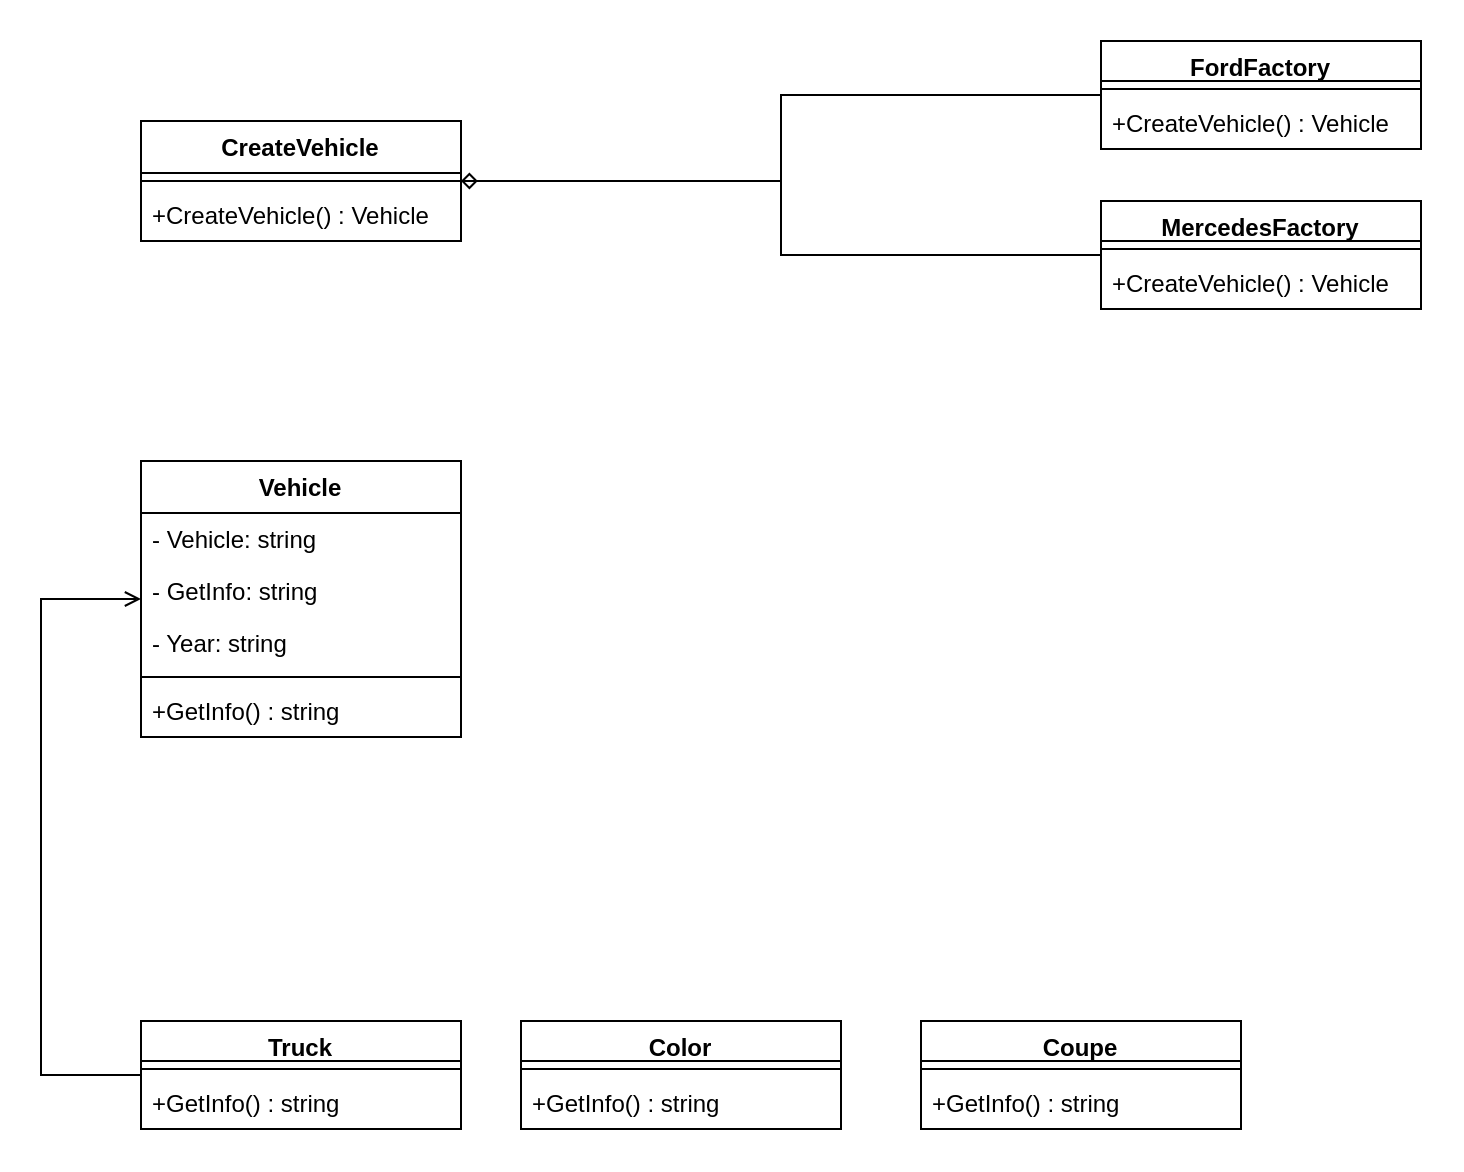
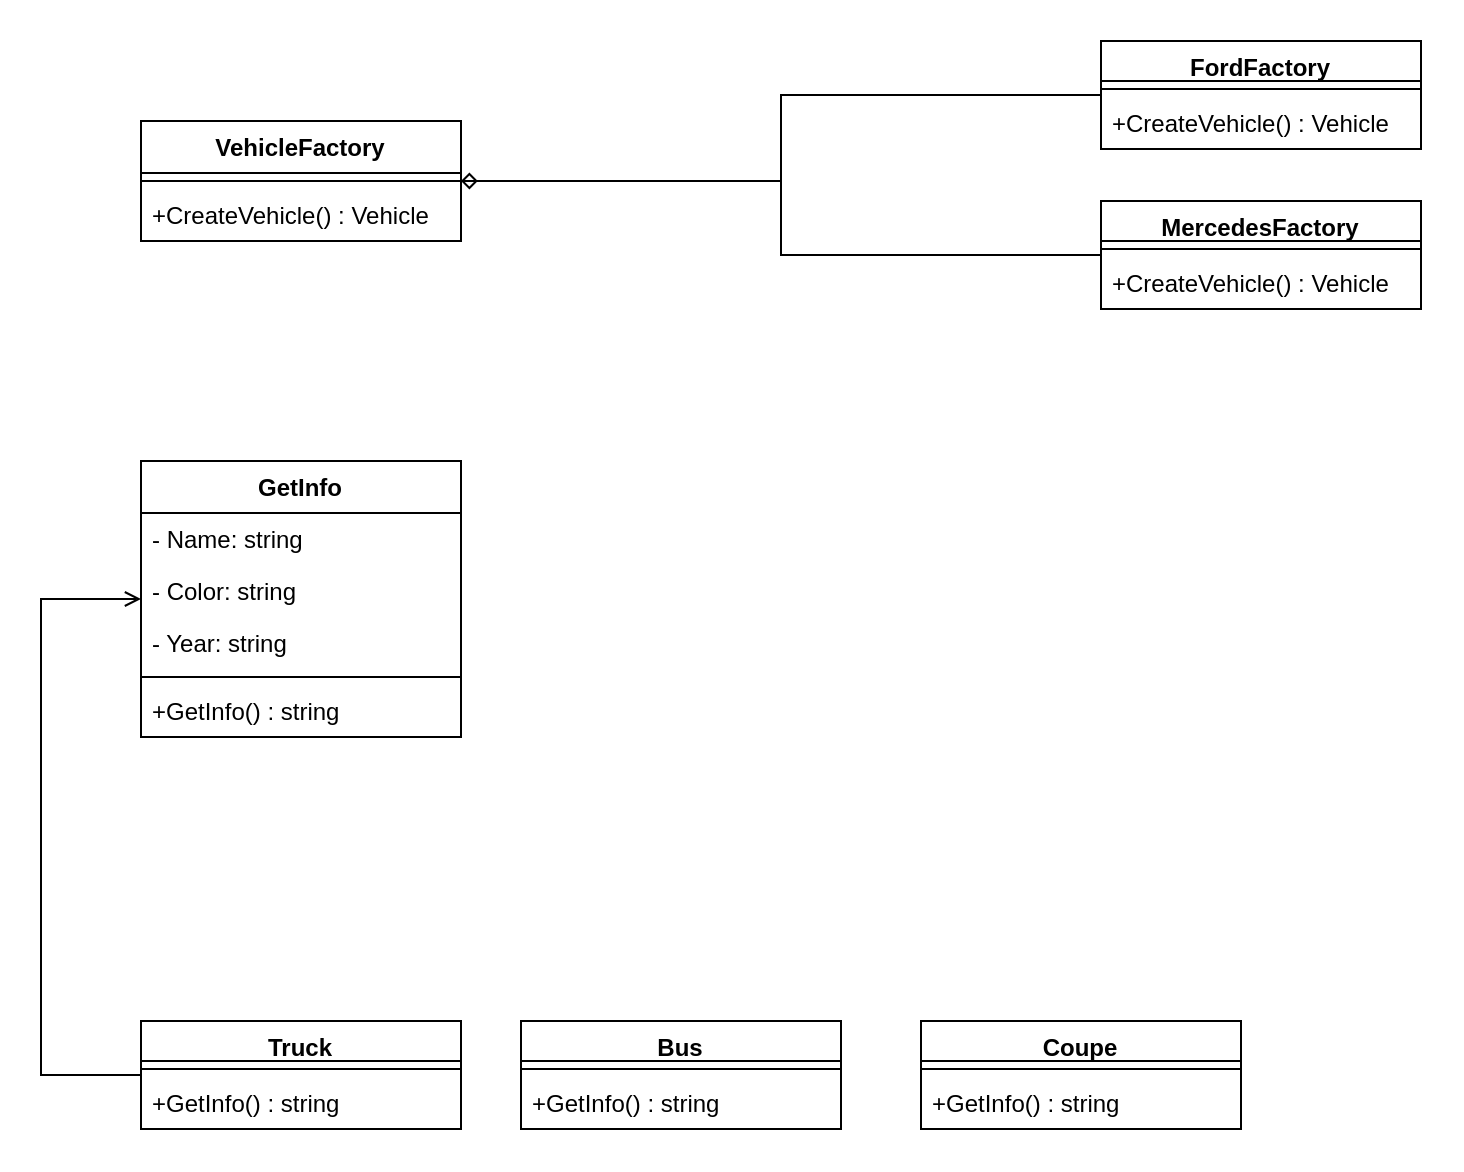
  <mxCell id="0" />
  <mxCell id="1" parent="0" />
- <mxCell id="2" value="Vehicle" style="swimlane;fontStyle=1;align=center;verticalAlign=top;childLayout=stackLayout;horizontal=1;startSize=26;horizontalStack=0;resizeParent=1;resizeParentMax=0;resizeLast=0;collapsible=1;marginBottom=0;whiteSpace=wrap;html=1;" vertex="1" parent="1"><mxGeometry x="70" y="230" width="160" height="138" as="geometry" /></mxCell>
- <mxCell id="3" value="- Vehicle: string" style="text;strokeColor=none;fillColor=none;align=left;verticalAlign=top;spacingLeft=4;spacingRight=4;overflow=hidden;rotatable=0;points=[[0,0.5],[1,0.5]];portConstraint=eastwest;whiteSpace=wrap;html=1;" vertex="1" parent="2"><mxGeometry y="26" width="160" height="26" as="geometry" /></mxCell>
- <mxCell id="4" value="- GetInfo: string&#09;" style="text;strokeColor=none;fillColor=none;align=left;verticalAlign=top;spacingLeft=4;spacingRight=4;overflow=hidden;rotatable=0;points=[[0,0.5],[1,0.5]];portConstraint=eastwest;whiteSpace=wrap;html=1;" vertex="1" parent="2"><mxGeometry y="52" width="160" height="26" as="geometry" /></mxCell>
+ <mxCell id="2" value="GetInfo" style="swimlane;fontStyle=1;align=center;verticalAlign=top;childLayout=stackLayout;horizontal=1;startSize=26;horizontalStack=0;resizeParent=1;resizeParentMax=0;resizeLast=0;collapsible=1;marginBottom=0;whiteSpace=wrap;html=1;" vertex="1" parent="1"><mxGeometry x="70" y="230" width="160" height="138" as="geometry" /></mxCell>
+ <mxCell id="3" value="- Name: string" style="text;strokeColor=none;fillColor=none;align=left;verticalAlign=top;spacingLeft=4;spacingRight=4;overflow=hidden;rotatable=0;points=[[0,0.5],[1,0.5]];portConstraint=eastwest;whiteSpace=wrap;html=1;" vertex="1" parent="2"><mxGeometry y="26" width="160" height="26" as="geometry" /></mxCell>
+ <mxCell id="4" value="- Color: string&#09;" style="text;strokeColor=none;fillColor=none;align=left;verticalAlign=top;spacingLeft=4;spacingRight=4;overflow=hidden;rotatable=0;points=[[0,0.5],[1,0.5]];portConstraint=eastwest;whiteSpace=wrap;html=1;" vertex="1" parent="2"><mxGeometry y="52" width="160" height="26" as="geometry" /></mxCell>
  <mxCell id="5" value="- Year: string" style="text;strokeColor=none;fillColor=none;align=left;verticalAlign=top;spacingLeft=4;spacingRight=4;overflow=hidden;rotatable=0;points=[[0,0.5],[1,0.5]];portConstraint=eastwest;whiteSpace=wrap;html=1;" vertex="1" parent="2"><mxGeometry y="78" width="160" height="26" as="geometry" /></mxCell>
  <mxCell id="6" value="" style="line;strokeWidth=1;fillColor=none;align=left;verticalAlign=middle;spacingTop=-1;spacingLeft=3;spacingRight=3;rotatable=0;labelPosition=right;points=[];portConstraint=eastwest;strokeColor=inherit;" vertex="1" parent="2"><mxGeometry y="104" width="160" height="8" as="geometry" /></mxCell>
  <mxCell id="7" value=" +GetInfo() : string" style="text;strokeColor=none;fillColor=none;align=left;verticalAlign=top;spacingLeft=4;spacingRight=4;overflow=hidden;rotatable=0;points=[[0,0.5],[1,0.5]];portConstraint=eastwest;whiteSpace=wrap;html=1;" vertex="1" parent="2"><mxGeometry y="112" width="160" height="26" as="geometry" /></mxCell>
- <mxCell id="8" value="  CreateVehicle " style="swimlane;fontStyle=1;align=center;verticalAlign=top;childLayout=stackLayout;horizontal=1;startSize=26;horizontalStack=0;resizeParent=1;resizeParentMax=0;resizeLast=0;collapsible=1;marginBottom=0;whiteSpace=wrap;html=1;" vertex="1" parent="1"><mxGeometry x="70" y="60" width="160" height="60" as="geometry" /></mxCell>
+ <mxCell id="8" value="  VehicleFactory " style="swimlane;fontStyle=1;align=center;verticalAlign=top;childLayout=stackLayout;horizontal=1;startSize=26;horizontalStack=0;resizeParent=1;resizeParentMax=0;resizeLast=0;collapsible=1;marginBottom=0;whiteSpace=wrap;html=1;" vertex="1" parent="1"><mxGeometry x="70" y="60" width="160" height="60" as="geometry" /></mxCell>
  <mxCell id="9" value="" style="line;strokeWidth=1;fillColor=none;align=left;verticalAlign=middle;spacingTop=-1;spacingLeft=3;spacingRight=3;rotatable=0;labelPosition=right;points=[];portConstraint=eastwest;strokeColor=inherit;" vertex="1" parent="8"><mxGeometry y="26" width="160" height="8" as="geometry" /></mxCell>
  <mxCell id="10" value="+CreateVehicle() : Vehicle" style="text;strokeColor=none;fillColor=none;align=left;verticalAlign=top;spacingLeft=4;spacingRight=4;overflow=hidden;rotatable=0;points=[[0,0.5],[1,0.5]];portConstraint=eastwest;whiteSpace=wrap;html=1;" vertex="1" parent="8"><mxGeometry y="34" width="160" height="26" as="geometry" /></mxCell>
  <mxCell id="11" style="edgeStyle=orthogonalEdgeStyle;rounded=0;orthogonalLoop=1;jettySize=auto;html=1;endArrow=diamond;endFill=0;" edge="1" parent="1" source="12" target="8"><mxGeometry relative="1" as="geometry" /></mxCell>
  <mxCell id="12" value="FordFactory    " style="swimlane;fontStyle=1;align=center;verticalAlign=top;childLayout=stackLayout;horizontal=1;startSize=20;horizontalStack=0;resizeParent=1;resizeParentMax=0;resizeLast=0;collapsible=1;marginBottom=0;whiteSpace=wrap;html=1;" vertex="1" parent="1"><mxGeometry x="550" y="20" width="160" height="54" as="geometry" /></mxCell>
  <mxCell id="13" value="" style="line;strokeWidth=1;fillColor=none;align=left;verticalAlign=middle;spacingTop=-1;spacingLeft=3;spacingRight=3;rotatable=0;labelPosition=right;points=[];portConstraint=eastwest;strokeColor=inherit;" vertex="1" parent="12"><mxGeometry y="20" width="160" height="8" as="geometry" /></mxCell>
  <mxCell id="14" value="+CreateVehicle() : Vehicle" style="text;strokeColor=none;fillColor=none;align=left;verticalAlign=top;spacingLeft=4;spacingRight=4;overflow=hidden;rotatable=0;points=[[0,0.5],[1,0.5]];portConstraint=eastwest;whiteSpace=wrap;html=1;" vertex="1" parent="12"><mxGeometry y="28" width="160" height="26" as="geometry" /></mxCell>
  <mxCell id="15" style="edgeStyle=orthogonalEdgeStyle;rounded=0;orthogonalLoop=1;jettySize=auto;html=1;endArrow=none;endFill=0;" edge="1" parent="1" source="16" target="8"><mxGeometry relative="1" as="geometry" /></mxCell>
  <mxCell id="16" value="MercedesFactory    " style="swimlane;fontStyle=1;align=center;verticalAlign=top;childLayout=stackLayout;horizontal=1;startSize=20;horizontalStack=0;resizeParent=1;resizeParentMax=0;resizeLast=0;collapsible=1;marginBottom=0;whiteSpace=wrap;html=1;" vertex="1" parent="1"><mxGeometry x="550" y="100" width="160" height="54" as="geometry" /></mxCell>
  <mxCell id="17" value="" style="line;strokeWidth=1;fillColor=none;align=left;verticalAlign=middle;spacingTop=-1;spacingLeft=3;spacingRight=3;rotatable=0;labelPosition=right;points=[];portConstraint=eastwest;strokeColor=inherit;" vertex="1" parent="16"><mxGeometry y="20" width="160" height="8" as="geometry" /></mxCell>
  <mxCell id="18" value="+CreateVehicle() : Vehicle" style="text;strokeColor=none;fillColor=none;align=left;verticalAlign=top;spacingLeft=4;spacingRight=4;overflow=hidden;rotatable=0;points=[[0,0.5],[1,0.5]];portConstraint=eastwest;whiteSpace=wrap;html=1;" vertex="1" parent="16"><mxGeometry y="28" width="160" height="26" as="geometry" /></mxCell>
- <mxCell id="19" value="Color             " style="swimlane;fontStyle=1;align=center;verticalAlign=top;childLayout=stackLayout;horizontal=1;startSize=20;horizontalStack=0;resizeParent=1;resizeParentMax=0;resizeLast=0;collapsible=1;marginBottom=0;whiteSpace=wrap;html=1;" vertex="1" parent="1"><mxGeometry x="260" y="510" width="160" height="54" as="geometry" /></mxCell>
+ <mxCell id="19" value="Bus             " style="swimlane;fontStyle=1;align=center;verticalAlign=top;childLayout=stackLayout;horizontal=1;startSize=20;horizontalStack=0;resizeParent=1;resizeParentMax=0;resizeLast=0;collapsible=1;marginBottom=0;whiteSpace=wrap;html=1;" vertex="1" parent="1"><mxGeometry x="260" y="510" width="160" height="54" as="geometry" /></mxCell>
  <mxCell id="20" value="" style="line;strokeWidth=1;fillColor=none;align=left;verticalAlign=middle;spacingTop=-1;spacingLeft=3;spacingRight=3;rotatable=0;labelPosition=right;points=[];portConstraint=eastwest;strokeColor=inherit;" vertex="1" parent="19"><mxGeometry y="20" width="160" height="8" as="geometry" /></mxCell>
  <mxCell id="21" value="+GetInfo() : string" style="text;strokeColor=none;fillColor=none;align=left;verticalAlign=top;spacingLeft=4;spacingRight=4;overflow=hidden;rotatable=0;points=[[0,0.5],[1,0.5]];portConstraint=eastwest;whiteSpace=wrap;html=1;" vertex="1" parent="19"><mxGeometry y="28" width="160" height="26" as="geometry" /></mxCell>
  <mxCell id="22" value="Coupe           " style="swimlane;fontStyle=1;align=center;verticalAlign=top;childLayout=stackLayout;horizontal=1;startSize=20;horizontalStack=0;resizeParent=1;resizeParentMax=0;resizeLast=0;collapsible=1;marginBottom=0;whiteSpace=wrap;html=1;" vertex="1" parent="1"><mxGeometry x="460" y="510" width="160" height="54" as="geometry" /></mxCell>
  <mxCell id="23" value="" style="line;strokeWidth=1;fillColor=none;align=left;verticalAlign=middle;spacingTop=-1;spacingLeft=3;spacingRight=3;rotatable=0;labelPosition=right;points=[];portConstraint=eastwest;strokeColor=inherit;" vertex="1" parent="22"><mxGeometry y="20" width="160" height="8" as="geometry" /></mxCell>
  <mxCell id="24" value="+GetInfo() : string" style="text;strokeColor=none;fillColor=none;align=left;verticalAlign=top;spacingLeft=4;spacingRight=4;overflow=hidden;rotatable=0;points=[[0,0.5],[1,0.5]];portConstraint=eastwest;whiteSpace=wrap;html=1;" vertex="1" parent="22"><mxGeometry y="28" width="160" height="26" as="geometry" /></mxCell>
  <mxCell id="25" style="edgeStyle=orthogonalEdgeStyle;rounded=0;orthogonalLoop=1;jettySize=auto;html=1;endArrow=open;endFill=0;" edge="1" parent="1" source="26" target="2"><mxGeometry relative="1" as="geometry"><Array as="points"><mxPoint x="20" y="537" /><mxPoint x="20" y="299" /></Array></mxGeometry></mxCell>
  <mxCell id="26" value="Truck           " style="swimlane;fontStyle=1;align=center;verticalAlign=top;childLayout=stackLayout;horizontal=1;startSize=20;horizontalStack=0;resizeParent=1;resizeParentMax=0;resizeLast=0;collapsible=1;marginBottom=0;whiteSpace=wrap;html=1;" vertex="1" parent="1"><mxGeometry x="70" y="510" width="160" height="54" as="geometry" /></mxCell>
  <mxCell id="27" value="" style="line;strokeWidth=1;fillColor=none;align=left;verticalAlign=middle;spacingTop=-1;spacingLeft=3;spacingRight=3;rotatable=0;labelPosition=right;points=[];portConstraint=eastwest;strokeColor=inherit;" vertex="1" parent="26"><mxGeometry y="20" width="160" height="8" as="geometry" /></mxCell>
  <mxCell id="28" value="+GetInfo() : string" style="text;strokeColor=none;fillColor=none;align=left;verticalAlign=top;spacingLeft=4;spacingRight=4;overflow=hidden;rotatable=0;points=[[0,0.5],[1,0.5]];portConstraint=eastwest;whiteSpace=wrap;html=1;" vertex="1" parent="26"><mxGeometry y="28" width="160" height="26" as="geometry" /></mxCell>
